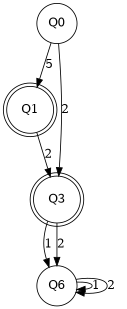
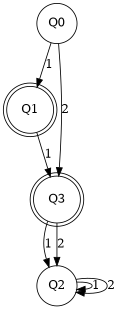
  digraph {
    node [shape=doublecircle]
    Q1
    Q3
-   Q2 [shape=circle label=Q6]
+   Q2 [shape=circle]
    Q0 [shape=circle]
-   Q1 -> Q3 [label=2]
+   Q1 -> Q3 [label=1]
    Q3 -> Q2 [label=1]
    Q3 -> Q2 [label=2]
    Q2 -> Q2 [label=1]
    Q2 -> Q2 [label=2]
-   Q0 -> Q1 [label=5]
+   Q0 -> Q1 [label=1]
    Q0 -> Q3 [label=2]
  }
